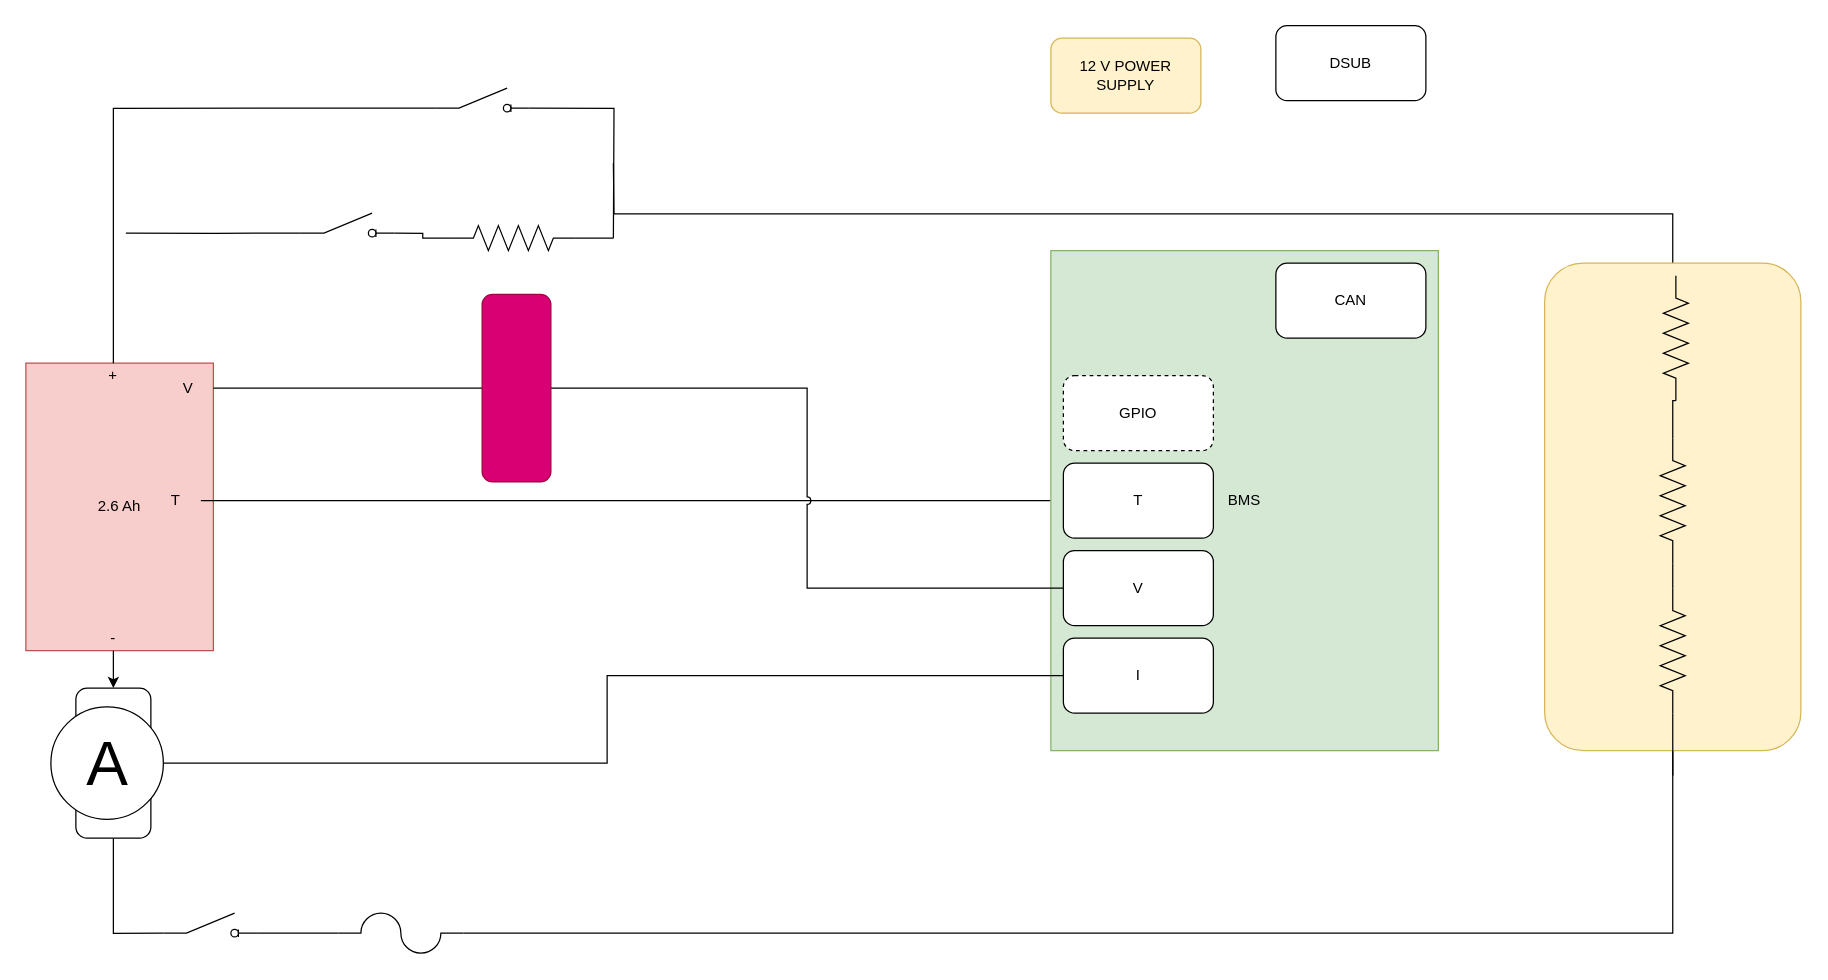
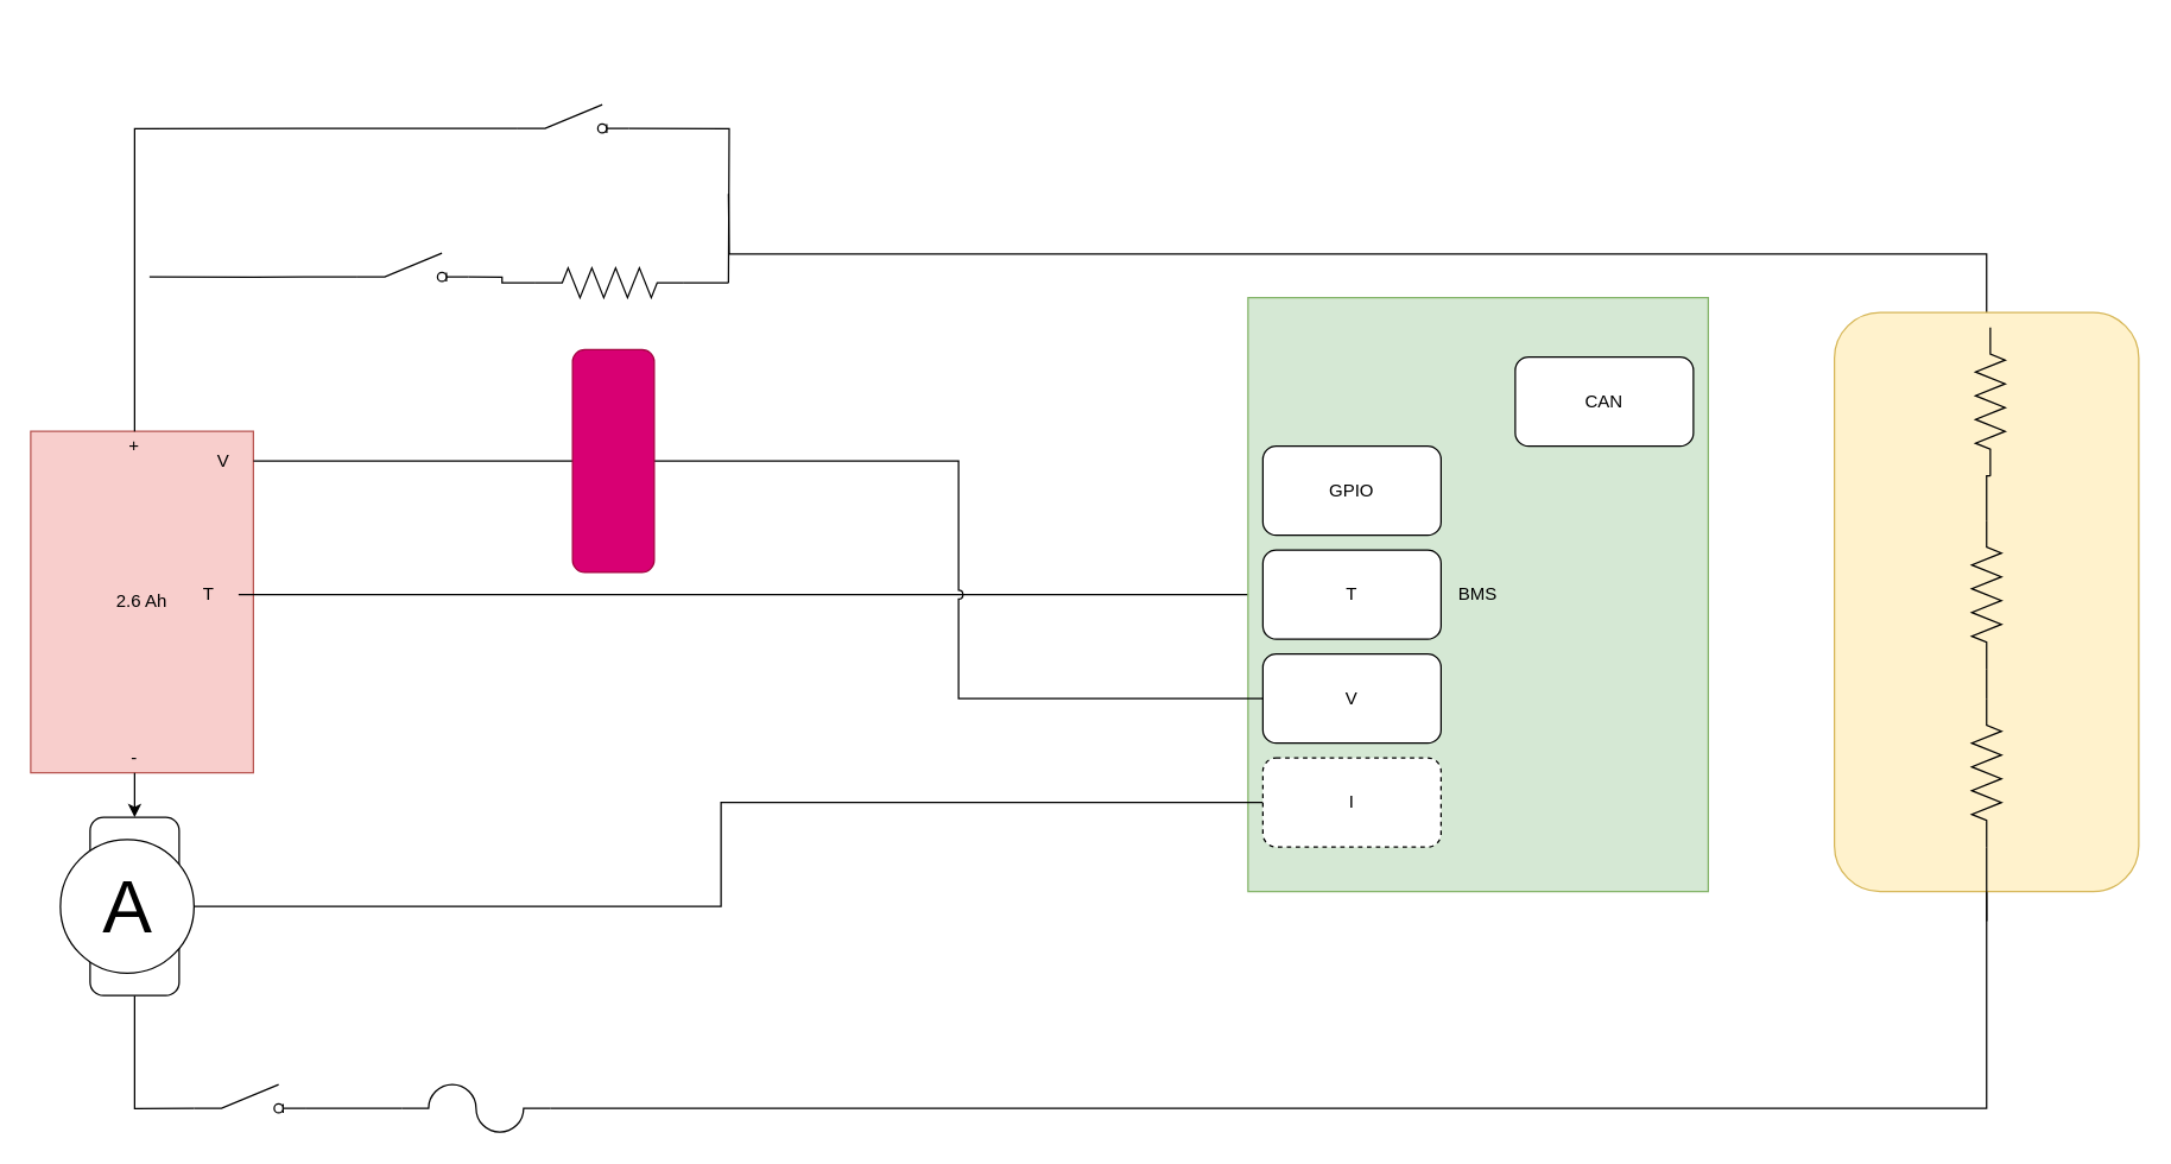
  <mxCell id="0" />
  <mxCell id="1" parent="0" />
  <mxCell id="2" value="2.6 Ah" style="rounded=0;whiteSpace=wrap;html=1;fillColor=#f8cecc;strokeColor=#b85450;" vertex="1" parent="1"><mxGeometry x="20" y="290" width="150" height="230" as="geometry" /></mxCell>
  <mxCell id="3" style="edgeStyle=orthogonalEdgeStyle;rounded=0;orthogonalLoop=1;jettySize=auto;html=1;exitX=1;exitY=0.5;exitDx=0;exitDy=0;entryX=0;entryY=0.5;entryDx=0;entryDy=0;endArrow=none;endFill=0;" edge="1" parent="1" source="4" target="36"><mxGeometry relative="1" as="geometry" /></mxCell>
  <mxCell id="4" value="V" style="text;html=1;strokeColor=none;fillColor=none;align=center;verticalAlign=middle;whiteSpace=wrap;rounded=0;" vertex="1" parent="1"><mxGeometry x="130" y="300" width="40" height="20" as="geometry" /></mxCell>
  <mxCell id="5" value="T" style="text;html=1;strokeColor=none;fillColor=none;align=center;verticalAlign=middle;whiteSpace=wrap;rounded=0;" vertex="1" parent="1"><mxGeometry x="120" y="390" width="40" height="20" as="geometry" /></mxCell>
  <mxCell id="6" value="+" style="text;html=1;strokeColor=none;fillColor=none;align=center;verticalAlign=middle;whiteSpace=wrap;rounded=0;" vertex="1" parent="1"><mxGeometry x="70" y="290" width="40" height="20" as="geometry" /></mxCell>
  <mxCell id="7" style="edgeStyle=orthogonalEdgeStyle;rounded=0;orthogonalLoop=1;jettySize=auto;html=1;exitX=0.5;exitY=1;exitDx=0;exitDy=0;entryX=1;entryY=0.5;entryDx=0;entryDy=0;" edge="1" parent="1" source="8" target="20"><mxGeometry relative="1" as="geometry" /></mxCell>
  <mxCell id="8" value="-" style="text;html=1;strokeColor=none;fillColor=none;align=center;verticalAlign=middle;whiteSpace=wrap;rounded=0;" vertex="1" parent="1"><mxGeometry x="70" y="500" width="40" height="20" as="geometry" /></mxCell>
  <mxCell id="9" style="edgeStyle=orthogonalEdgeStyle;rounded=0;orthogonalLoop=1;jettySize=auto;html=1;exitX=0;exitY=0.5;exitDx=0;exitDy=0;endArrow=none;endFill=0;entryX=1;entryY=0.5;entryDx=0;entryDy=0;" edge="1" parent="1" source="10" target="5"><mxGeometry relative="1" as="geometry"><mxPoint x="450" y="420" as="targetPoint" /></mxGeometry></mxCell>
  <mxCell id="10" value="BMS" style="rounded=0;whiteSpace=wrap;html=1;fillColor=#d5e8d4;strokeColor=#82b366;" vertex="1" parent="1"><mxGeometry x="840" y="200" width="310" height="400" as="geometry" /></mxCell>
- <mxCell id="11" value="GPIO" style="rounded=1;whiteSpace=wrap;html=1;dashed=1;" vertex="1" parent="1"><mxGeometry x="850" y="300" width="120" height="60" as="geometry" /></mxCell>
- <mxCell id="12" value="CAN" style="rounded=1;whiteSpace=wrap;html=1;" vertex="1" parent="1"><mxGeometry x="1020" y="210" width="120" height="60" as="geometry" /></mxCell>
+ <mxCell id="11" value="GPIO" style="rounded=1;whiteSpace=wrap;html=1;" vertex="1" parent="1"><mxGeometry x="850" y="300" width="120" height="60" as="geometry" /></mxCell>
+ <mxCell id="12" value="CAN" style="rounded=1;whiteSpace=wrap;html=1;" vertex="1" parent="1"><mxGeometry x="1020" y="240" width="120" height="60" as="geometry" /></mxCell>
  <mxCell id="13" style="edgeStyle=orthogonalEdgeStyle;rounded=0;orthogonalLoop=1;jettySize=auto;html=1;exitX=0;exitY=0.5;exitDx=0;exitDy=0;entryX=1;entryY=0.5;entryDx=0;entryDy=0;endArrow=none;endFill=0;jumpStyle=arc;" edge="1" parent="1" source="14" target="36"><mxGeometry relative="1" as="geometry" /></mxCell>
  <mxCell id="14" value="V" style="rounded=1;whiteSpace=wrap;html=1;" vertex="1" parent="1"><mxGeometry x="850" y="440" width="120" height="60" as="geometry" /></mxCell>
  <mxCell id="15" style="edgeStyle=orthogonalEdgeStyle;rounded=0;orthogonalLoop=1;jettySize=auto;html=1;exitX=0;exitY=0.5;exitDx=0;exitDy=0;entryX=0.5;entryY=1;entryDx=0;entryDy=0;" edge="1" parent="1" source="16" target="20"><mxGeometry relative="1" as="geometry"><mxPoint x="120" y="190" as="targetPoint" /></mxGeometry></mxCell>
- <mxCell id="16" value="I" style="rounded=1;whiteSpace=wrap;html=1;" vertex="1" parent="1"><mxGeometry x="850" y="510" width="120" height="60" as="geometry" /></mxCell>
+ <mxCell id="16" value="I" style="rounded=1;whiteSpace=wrap;html=1;dashed=1;" vertex="1" parent="1"><mxGeometry x="850" y="510" width="120" height="60" as="geometry" /></mxCell>
  <mxCell id="17" value="T" style="rounded=1;whiteSpace=wrap;html=1;" vertex="1" parent="1"><mxGeometry x="850" y="370" width="120" height="60" as="geometry" /></mxCell>
- <mxCell id="18" value="12 V POWER SUPPLY" style="rounded=1;whiteSpace=wrap;html=1;fillColor=#fff2cc;strokeColor=#d6b656;" vertex="1" parent="1"><mxGeometry x="840" y="30" width="120" height="60" as="geometry" /></mxCell>
  <mxCell id="19" style="edgeStyle=orthogonalEdgeStyle;rounded=0;orthogonalLoop=1;jettySize=auto;html=1;exitX=0;exitY=0.5;exitDx=0;exitDy=0;entryX=0;entryY=0.845;entryDx=0;entryDy=0;entryPerimeter=0;endArrow=none;endFill=0;" edge="1" parent="1" source="20" target="21"><mxGeometry relative="1" as="geometry" /></mxCell>
  <mxCell id="20" value="SHUNT" style="rounded=1;whiteSpace=wrap;html=1;rotation=-90;" vertex="1" parent="1"><mxGeometry x="30" y="580" width="120" height="60" as="geometry" /></mxCell>
  <mxCell id="21" value="" style="pointerEvents=1;verticalLabelPosition=bottom;shadow=0;dashed=0;align=center;html=1;verticalAlign=top;shape=mxgraph.electrical.electro-mechanical.switch_disconnector;" vertex="1" parent="1"><mxGeometry x="130" y="730" width="75" height="19" as="geometry" /></mxCell>
  <mxCell id="22" value="A" style="verticalLabelPosition=middle;shadow=0;dashed=0;align=center;html=1;verticalAlign=middle;strokeWidth=1;shape=ellipse;aspect=fixed;fontSize=50;" vertex="1" parent="1"><mxGeometry x="40" y="565" width="90" height="90" as="geometry" /></mxCell>
  <mxCell id="23" style="edgeStyle=orthogonalEdgeStyle;rounded=0;orthogonalLoop=1;jettySize=auto;html=1;exitX=0;exitY=0.5;exitDx=0;exitDy=0;exitPerimeter=0;entryX=1;entryY=0.845;entryDx=0;entryDy=0;entryPerimeter=0;endArrow=none;endFill=0;" edge="1" parent="1" source="24" target="21"><mxGeometry relative="1" as="geometry" /></mxCell>
  <mxCell id="24" value="" style="pointerEvents=1;verticalLabelPosition=bottom;shadow=0;dashed=0;align=center;html=1;verticalAlign=top;shape=mxgraph.electrical.miscellaneous.fuse_4;" vertex="1" parent="1"><mxGeometry x="270" y="730" width="100" height="32" as="geometry" /></mxCell>
  <mxCell id="25" style="edgeStyle=orthogonalEdgeStyle;rounded=0;orthogonalLoop=1;jettySize=auto;html=1;exitX=0;exitY=0.845;exitDx=0;exitDy=0;exitPerimeter=0;entryX=0.5;entryY=0;entryDx=0;entryDy=0;endArrow=none;endFill=0;" edge="1" parent="1" source="27" target="6"><mxGeometry relative="1" as="geometry" /></mxCell>
  <mxCell id="26" style="edgeStyle=orthogonalEdgeStyle;rounded=0;orthogonalLoop=1;jettySize=auto;html=1;exitX=1;exitY=0.845;exitDx=0;exitDy=0;exitPerimeter=0;endArrow=none;endFill=0;" edge="1" parent="1" source="27"><mxGeometry relative="1" as="geometry"><mxPoint x="490" y="190" as="targetPoint" /></mxGeometry></mxCell>
  <mxCell id="27" value="" style="pointerEvents=1;verticalLabelPosition=bottom;shadow=0;dashed=0;align=center;html=1;verticalAlign=top;shape=mxgraph.electrical.electro-mechanical.switch_disconnector;" vertex="1" parent="1"><mxGeometry x="348" y="70" width="75" height="19" as="geometry" /></mxCell>
  <mxCell id="28" style="edgeStyle=orthogonalEdgeStyle;rounded=0;orthogonalLoop=1;jettySize=auto;html=1;exitX=0;exitY=0.845;exitDx=0;exitDy=0;exitPerimeter=0;endArrow=none;endFill=0;" edge="1" parent="1" source="29"><mxGeometry relative="1" as="geometry"><mxPoint x="100" y="186" as="targetPoint" /></mxGeometry></mxCell>
  <mxCell id="29" value="" style="pointerEvents=1;verticalLabelPosition=bottom;shadow=0;dashed=0;align=center;html=1;verticalAlign=top;shape=mxgraph.electrical.electro-mechanical.switch_disconnector;" vertex="1" parent="1"><mxGeometry x="240" y="170" width="75" height="19" as="geometry" /></mxCell>
  <mxCell id="30" style="edgeStyle=orthogonalEdgeStyle;rounded=0;orthogonalLoop=1;jettySize=auto;html=1;exitX=0;exitY=0.5;exitDx=0;exitDy=0;exitPerimeter=0;entryX=1;entryY=0.845;entryDx=0;entryDy=0;entryPerimeter=0;endArrow=none;endFill=0;" edge="1" parent="1" source="32" target="29"><mxGeometry relative="1" as="geometry" /></mxCell>
  <mxCell id="31" style="edgeStyle=orthogonalEdgeStyle;rounded=0;orthogonalLoop=1;jettySize=auto;html=1;exitX=1;exitY=0.5;exitDx=0;exitDy=0;exitPerimeter=0;endArrow=none;endFill=0;" edge="1" parent="1" source="32"><mxGeometry relative="1" as="geometry"><mxPoint x="490" y="190" as="targetPoint" /></mxGeometry></mxCell>
  <mxCell id="32" value="" style="pointerEvents=1;verticalLabelPosition=bottom;shadow=0;dashed=0;align=center;html=1;verticalAlign=top;shape=mxgraph.electrical.resistors.resistor_2;" vertex="1" parent="1"><mxGeometry x="360" y="180" width="100" height="20" as="geometry" /></mxCell>
  <mxCell id="33" style="edgeStyle=orthogonalEdgeStyle;rounded=0;orthogonalLoop=1;jettySize=auto;html=1;exitX=0.5;exitY=0;exitDx=0;exitDy=0;endArrow=none;endFill=0;" edge="1" parent="1" source="35"><mxGeometry relative="1" as="geometry"><mxPoint x="490" y="130" as="targetPoint" /></mxGeometry></mxCell>
  <mxCell id="34" style="edgeStyle=orthogonalEdgeStyle;rounded=0;orthogonalLoop=1;jettySize=auto;html=1;exitX=0.5;exitY=1;exitDx=0;exitDy=0;entryX=1;entryY=0.5;entryDx=0;entryDy=0;entryPerimeter=0;endArrow=none;endFill=0;" edge="1" parent="1" source="35" target="24"><mxGeometry relative="1" as="geometry" /></mxCell>
  <mxCell id="35" value="" style="rounded=1;whiteSpace=wrap;html=1;fillColor=#fff2cc;strokeColor=#d6b656;" vertex="1" parent="1"><mxGeometry x="1235" y="210" width="205" height="390" as="geometry" /></mxCell>
  <mxCell id="36" value="" style="rounded=1;whiteSpace=wrap;html=1;fillColor=#d80073;strokeColor=#A50040;fontColor=#ffffff;" vertex="1" parent="1"><mxGeometry x="385" y="235" width="55" height="150" as="geometry" /></mxCell>
- <mxCell id="37" value="DSUB" style="rounded=1;whiteSpace=wrap;html=1;" vertex="1" parent="1"><mxGeometry x="1020" y="20" width="120" height="60" as="geometry" /></mxCell>
  <mxCell id="38" style="edgeStyle=orthogonalEdgeStyle;rounded=0;orthogonalLoop=1;jettySize=auto;html=1;exitX=1;exitY=0.5;exitDx=0;exitDy=0;exitPerimeter=0;entryX=0;entryY=0.5;entryDx=0;entryDy=0;entryPerimeter=0;endArrow=none;endFill=0;" edge="1" parent="1" source="39" target="41"><mxGeometry relative="1" as="geometry" /></mxCell>
  <mxCell id="39" value="" style="pointerEvents=1;verticalLabelPosition=bottom;shadow=0;dashed=0;align=center;html=1;verticalAlign=top;shape=mxgraph.electrical.resistors.resistor_2;direction=south;" vertex="1" parent="1"><mxGeometry x="1330" y="220" width="20" height="100" as="geometry" /></mxCell>
  <mxCell id="40" style="edgeStyle=orthogonalEdgeStyle;rounded=0;orthogonalLoop=1;jettySize=auto;html=1;exitX=1;exitY=0.5;exitDx=0;exitDy=0;exitPerimeter=0;entryX=0;entryY=0.5;entryDx=0;entryDy=0;entryPerimeter=0;endArrow=none;endFill=0;" edge="1" parent="1" source="41" target="43"><mxGeometry relative="1" as="geometry" /></mxCell>
  <mxCell id="41" value="" style="pointerEvents=1;verticalLabelPosition=bottom;shadow=0;dashed=0;align=center;html=1;verticalAlign=top;shape=mxgraph.electrical.resistors.resistor_2;direction=south;" vertex="1" parent="1"><mxGeometry x="1327.5" y="350" width="20" height="100" as="geometry" /></mxCell>
  <mxCell id="42" style="edgeStyle=orthogonalEdgeStyle;rounded=0;orthogonalLoop=1;jettySize=auto;html=1;exitX=1;exitY=0.5;exitDx=0;exitDy=0;exitPerimeter=0;endArrow=none;endFill=0;" edge="1" parent="1" source="43"><mxGeometry relative="1" as="geometry"><mxPoint x="1337.571" y="620" as="targetPoint" /></mxGeometry></mxCell>
  <mxCell id="43" value="" style="pointerEvents=1;verticalLabelPosition=bottom;shadow=0;dashed=0;align=center;html=1;verticalAlign=top;shape=mxgraph.electrical.resistors.resistor_2;direction=south;" vertex="1" parent="1"><mxGeometry x="1327.5" y="470" width="20" height="100" as="geometry" /></mxCell>
